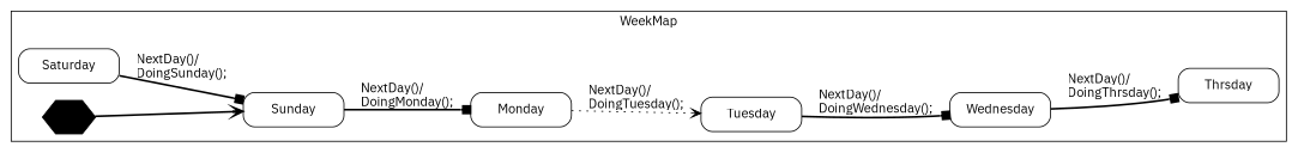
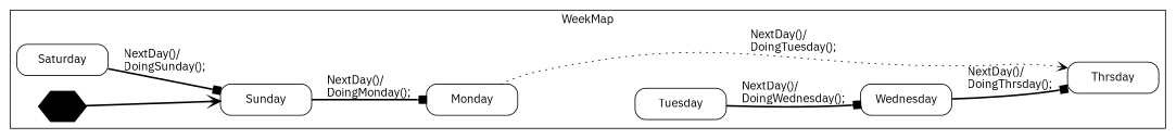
  digraph {
    fontname="IBM Plex Sans"
    rankdir=LR
    node [fontname="IBM Plex Sans" shape=Mrecord]
    edge [arrowhead=box fontname="IBM Plex Sans" style=bold]
    n1 [label="{Sunday}" width=1.5]
    n2 [label="{Monday}" width=1.5]
    n3 [label="{Tuesday}" width=1.5]
    n4 [label="{Wednesday}" width=1.5]
    n5 [label="{Thrsday}" width=1.5]
    n6 [label="{Saturday}" width=1.5]
    "%5" [fillcolor=black shape=hexagon style=filled width=0.25]
    subgraph cluster_1 {
      label=WeekMap
      n1
      n2
      n3
      n4
      n5
      n6
      "%5"
    }
    n1 -> n2 [label="NextDay()/\lDoingMonday();\l"]
-   n2 -> n3 [arrowhead=vee label="NextDay()/\lDoingTuesday();\l" style=dotted]
+   n2 -> n5 [arrowhead=vee label="NextDay()/\lDoingTuesday();\l" style=dotted]
    n3 -> n4 [label="NextDay()/\lDoingWednesday();\l"]
    n4 -> n5 [label="NextDay()/\lDoingThrsday();\l"]
    n6 -> n1 [label="NextDay()/\lDoingSunday();\l"]
    "%5" -> n1 [arrowhead=vee]
  }
